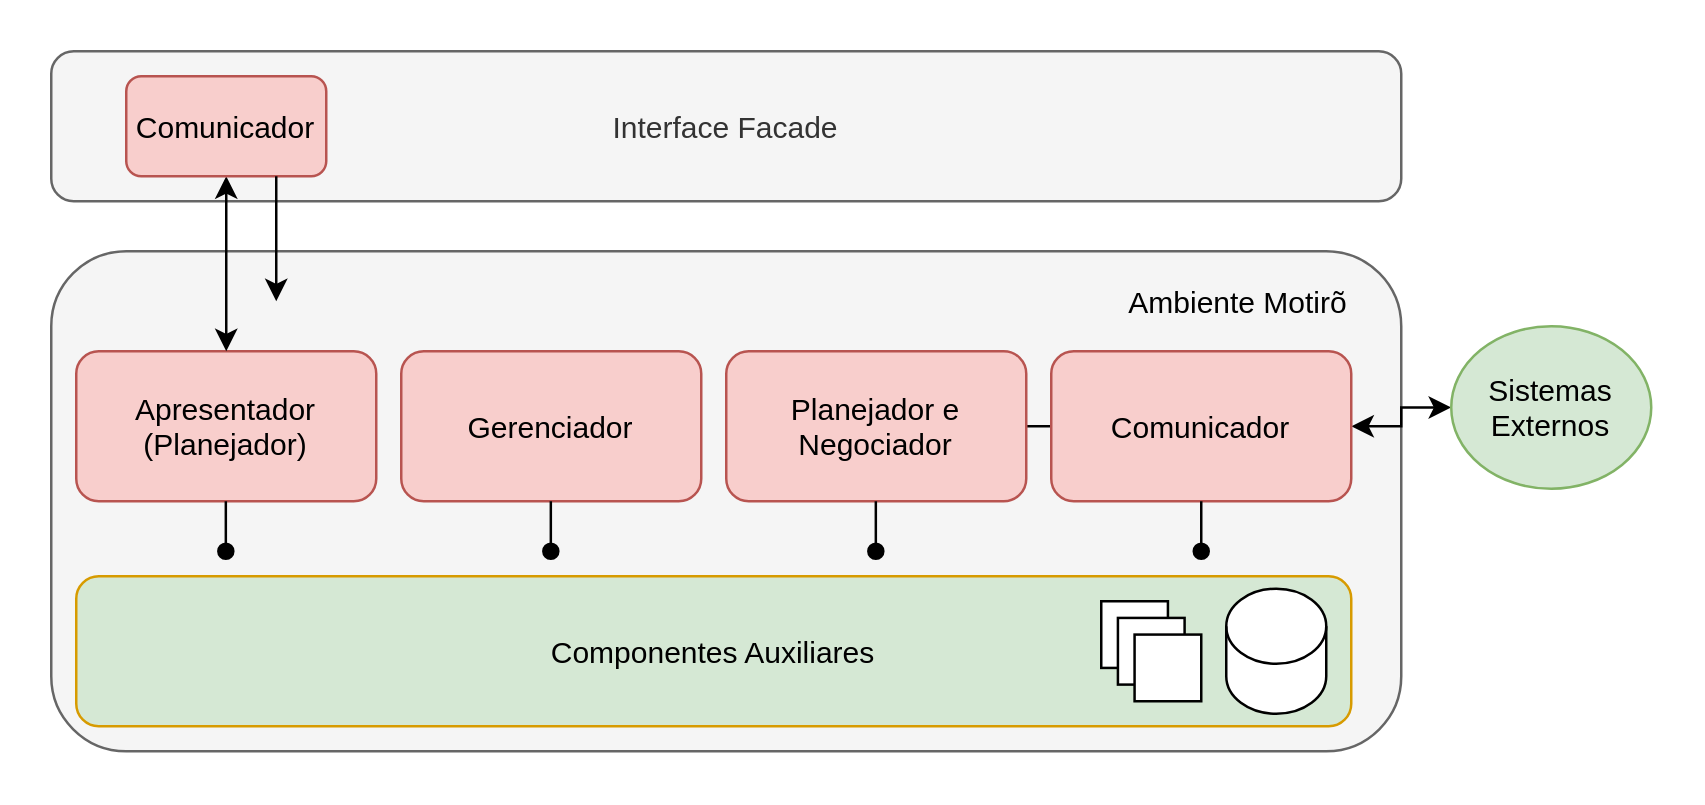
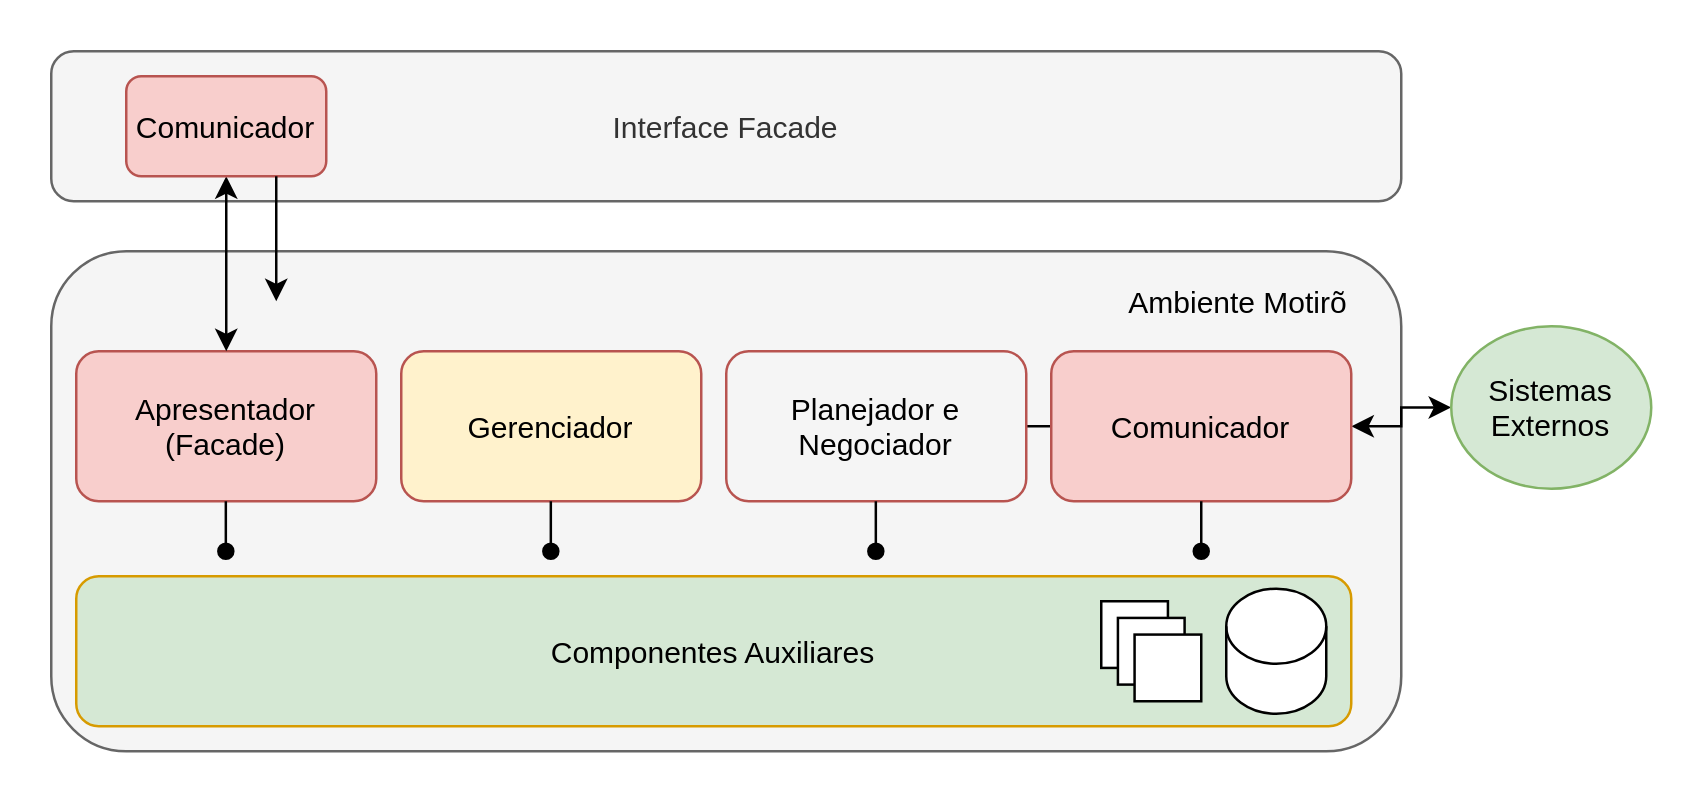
  <mxCell id="0" />
  <mxCell id="1" parent="0" />
  <mxCell id="2" value="" style="rounded=1;fillColor=#f5f5f5;strokeColor=#666666;fontColor=#333333;" vertex="1" parent="1"><mxGeometry x="20" y="100" width="540" height="200" as="geometry" /></mxCell>
- <mxCell id="3" value="Apresentador&#10;(Planejador)" style="rounded=1;fillColor=#f8cecc;strokeColor=#b85450;" vertex="1" parent="1"><mxGeometry x="30" y="140" width="120" height="60" as="geometry" /></mxCell>
- <mxCell id="4" value="Gerenciador" style="rounded=1;fillColor=#f8cecc;strokeColor=#b85450;" vertex="1" parent="1"><mxGeometry x="160" y="140" width="120" height="60" as="geometry" /></mxCell>
+ <mxCell id="3" value="Apresentador&#10;(Facade)" style="rounded=1;fillColor=#f8cecc;strokeColor=#b85450;" vertex="1" parent="1"><mxGeometry x="30" y="140" width="120" height="60" as="geometry" /></mxCell>
+ <mxCell id="4" value="Gerenciador" style="rounded=1;fillColor=#fff2cc;strokeColor=#b85450;" vertex="1" parent="1"><mxGeometry x="160" y="140" width="120" height="60" as="geometry" /></mxCell>
  <mxCell id="5" style="edgeStyle=orthogonalEdgeStyle;rounded=0;orthogonalLoop=1;jettySize=auto;html=1;exitX=1;exitY=0.5;exitDx=0;exitDy=0;entryX=0;entryY=0.5;entryDx=0;entryDy=0;startArrow=none;startFill=0;endArrow=none;endFill=0;" edge="1" parent="1" source="6" target="8"><mxGeometry relative="1" as="geometry" /></mxCell>
- <mxCell id="6" value="Planejador e&#10;Negociador" style="rounded=1;fillColor=#f8cecc;strokeColor=#b85450;" vertex="1" parent="1"><mxGeometry x="290" y="140" width="120" height="60" as="geometry" /></mxCell>
+ <mxCell id="6" value="Planejador e&#10;Negociador" style="rounded=1;fillColor=#f5f5f5;strokeColor=#b85450;" vertex="1" parent="1"><mxGeometry x="290" y="140" width="120" height="60" as="geometry" /></mxCell>
  <mxCell id="7" style="edgeStyle=orthogonalEdgeStyle;rounded=0;orthogonalLoop=1;jettySize=auto;html=1;exitX=1;exitY=0.5;exitDx=0;exitDy=0;startArrow=classic;startFill=1;endArrow=classic;endFill=1;" edge="1" parent="1" source="8" target="14"><mxGeometry relative="1" as="geometry" /></mxCell>
  <mxCell id="8" value="Comunicador" style="rounded=1;fillColor=#f8cecc;strokeColor=#b85450;" vertex="1" parent="1"><mxGeometry x="420" y="140" width="120" height="60" as="geometry" /></mxCell>
  <mxCell id="9" value="Interface Facade" style="rounded=1;fillColor=#f5f5f5;strokeColor=#666666;fontColor=#333333;" vertex="1" parent="1"><mxGeometry x="20" y="20" width="540" height="60" as="geometry" /></mxCell>
  <mxCell id="10" style="edgeStyle=orthogonalEdgeStyle;rounded=0;orthogonalLoop=1;jettySize=auto;html=1;exitX=0.5;exitY=1;exitDx=0;exitDy=0;entryX=0.5;entryY=0;entryDx=0;entryDy=0;startArrow=classic;startFill=1;" edge="1" parent="1" source="11" target="3"><mxGeometry relative="1" as="geometry" /></mxCell>
  <mxCell id="11" value="Comunicador" style="rounded=1;fillColor=#f8cecc;strokeColor=#b85450;" vertex="1" parent="1"><mxGeometry x="50" y="30" width="80" height="40" as="geometry" /></mxCell>
  <mxCell id="12" value="Componentes Auxiliares" style="rounded=1;fillColor=#d5e8d4;strokeColor=#d79b00;" vertex="1" parent="1"><mxGeometry x="30" y="230" width="510" height="60" as="geometry" /></mxCell>
  <mxCell id="13" value="Ambiente Motirõ" style="text;strokeColor=none;fillColor=none;align=center;verticalAlign=middle;rounded=0;" vertex="1" parent="1"><mxGeometry x="450" y="110" width="90" height="20" as="geometry" /></mxCell>
  <mxCell id="14" value="Sistemas&#10;Externos" style="ellipse;aspect=fixed;fillColor=#d5e8d4;strokeColor=#82b366;" vertex="1" parent="1"><mxGeometry x="580" y="130" width="80" height="65" as="geometry" /></mxCell>
  <mxCell id="15" value="" style="shape=cylinder3;boundedLbl=1;backgroundOutline=1;size=15;" vertex="1" parent="1"><mxGeometry x="490" y="235" width="40" height="50" as="geometry" /></mxCell>
  <mxCell id="16" value="" style="group;" vertex="1" connectable="0" parent="1"><mxGeometry x="440" y="240" width="40" height="40" as="geometry" /></mxCell>
  <mxCell id="17" value="" style="rounded=0;" vertex="1" parent="16"><mxGeometry width="26.667" height="26.667" as="geometry" /></mxCell>
  <mxCell id="18" value="" style="rounded=0;" vertex="1" parent="16"><mxGeometry x="6.667" y="6.667" width="26.667" height="26.667" as="geometry" /></mxCell>
  <mxCell id="19" value="" style="rounded=0;" vertex="1" parent="16"><mxGeometry x="13.333" y="13.333" width="26.667" height="26.667" as="geometry" /></mxCell>
  <mxCell id="20" value="" style="endArrow=none;html=1;endFill=0;startArrow=oval;startFill=1;" edge="1" parent="1"><mxGeometry width="50" height="50" relative="1" as="geometry"><mxPoint x="89.83" y="220" as="sourcePoint" /><mxPoint x="89.83" y="200" as="targetPoint" /></mxGeometry></mxCell>
  <mxCell id="21" value="" style="endArrow=none;html=1;endFill=0;startArrow=oval;startFill=1;" edge="1" parent="1"><mxGeometry width="50" height="50" relative="1" as="geometry"><mxPoint x="219.83" y="220" as="sourcePoint" /><mxPoint x="219.83" y="200" as="targetPoint" /></mxGeometry></mxCell>
  <mxCell id="22" value="" style="endArrow=none;html=1;endFill=0;startArrow=oval;startFill=1;" edge="1" parent="1"><mxGeometry width="50" height="50" relative="1" as="geometry"><mxPoint x="349.83" y="220" as="sourcePoint" /><mxPoint x="349.83" y="200" as="targetPoint" /></mxGeometry></mxCell>
  <mxCell id="23" value="" style="endArrow=none;html=1;endFill=0;startArrow=oval;startFill=1;" edge="1" parent="1"><mxGeometry width="50" height="50" relative="1" as="geometry"><mxPoint x="480" y="220" as="sourcePoint" /><mxPoint x="480" y="200" as="targetPoint" /></mxGeometry></mxCell>
  <mxCell id="24" value="" style="endArrow=classic;html=1;endFill=1;" edge="1" parent="1"><mxGeometry width="50" height="50" relative="1" as="geometry"><mxPoint x="110" y="70" as="sourcePoint" /><mxPoint x="110" y="120" as="targetPoint" /></mxGeometry></mxCell>
